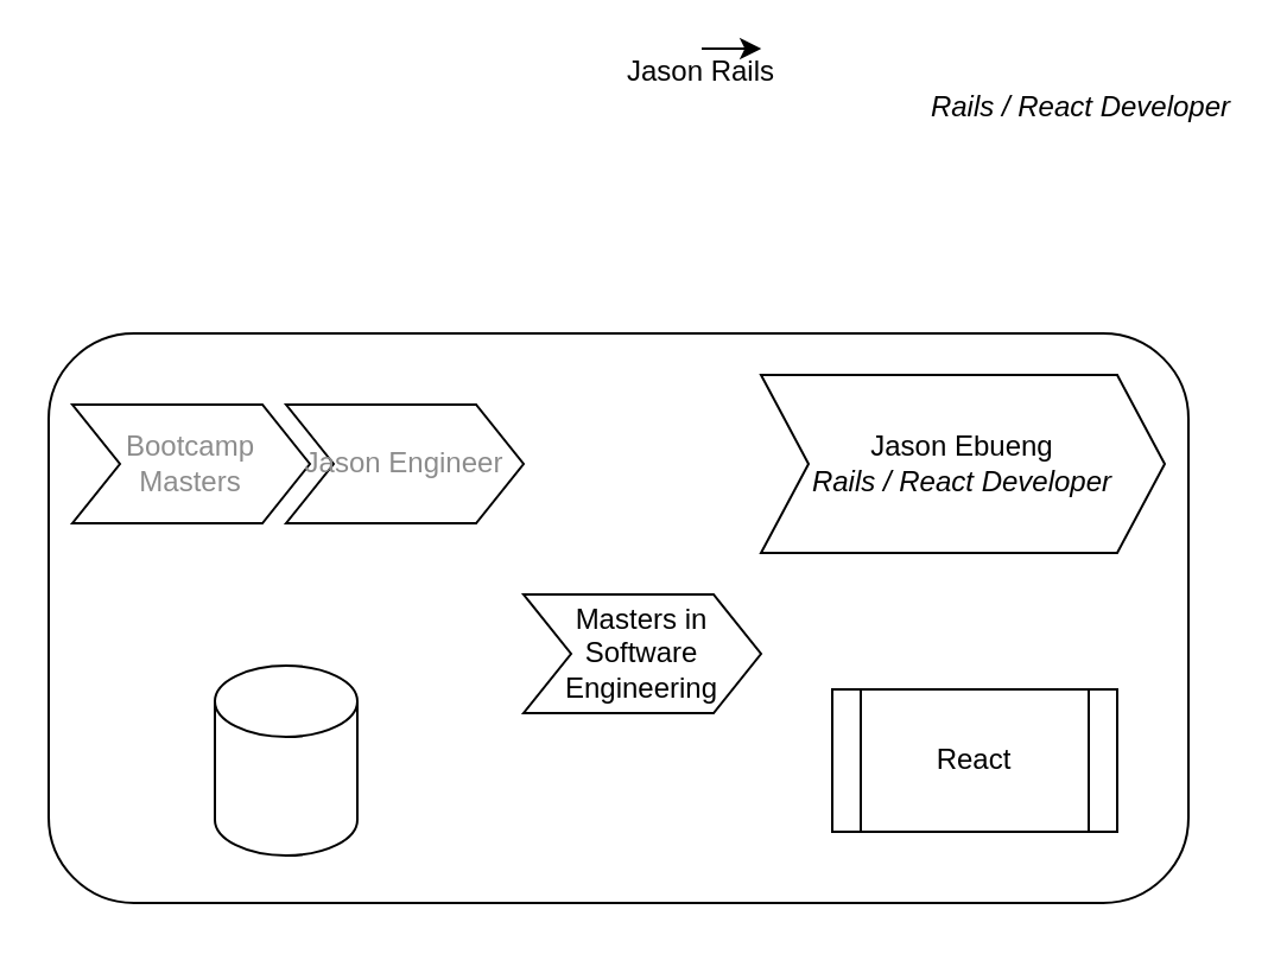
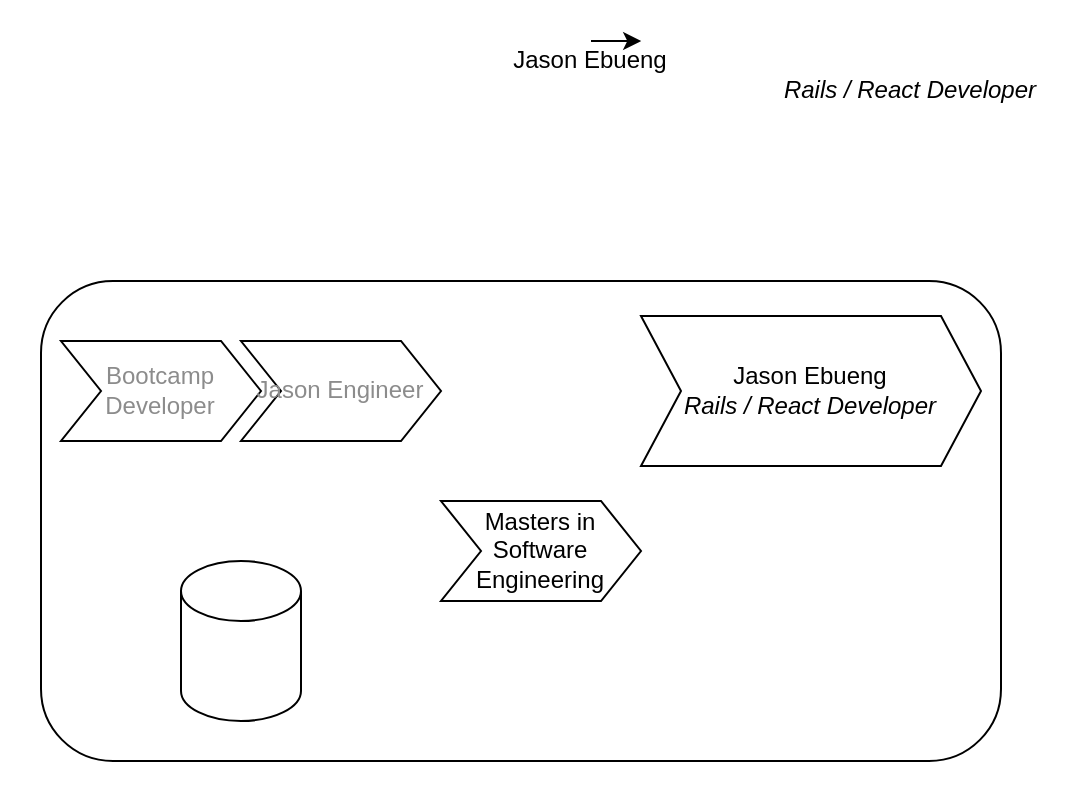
  <mxCell id="0" />
  <mxCell id="1" parent="0" />
  <mxCell id="2" value="" style="rounded=1;whiteSpace=wrap;html=1;" vertex="1" parent="1"><mxGeometry x="20" y="140" width="480" height="240" as="geometry" /></mxCell>
- <mxCell id="3" value="Jason Rails&lt;br&gt;" style="text;html=1;strokeColor=none;fillColor=none;align=center;verticalAlign=middle;whiteSpace=wrap;rounded=0;" vertex="1" parent="1"><mxGeometry x="140" y="20" width="310" height="20" as="geometry" /></mxCell>
+ <mxCell id="3" value="Jason Ebueng&lt;br&gt;" style="text;html=1;strokeColor=none;fillColor=none;align=center;verticalAlign=middle;whiteSpace=wrap;rounded=0;" vertex="1" parent="1"><mxGeometry x="140" y="20" width="310" height="20" as="geometry" /></mxCell>
  <mxCell id="4" value="&lt;i&gt;Rails / React Developer&lt;/i&gt;" style="text;html=1;strokeColor=none;fillColor=none;align=center;verticalAlign=middle;whiteSpace=wrap;rounded=0;" vertex="1" parent="1"><mxGeometry x="390" y="30" width="130" height="30" as="geometry" /></mxCell>
- <mxCell id="5" value="React&lt;br&gt;" style="shape=process;whiteSpace=wrap;html=1;backgroundOutline=1;" vertex="1" parent="1"><mxGeometry x="350" y="290" width="120" height="60" as="geometry" /></mxCell>
- <mxCell id="6" value="Bootcamp Masters" style="shape=step;perimeter=stepPerimeter;whiteSpace=wrap;html=1;fixedSize=1;fontColor=#8C8C8C;" vertex="1" parent="1"><mxGeometry x="30" y="170" width="100" height="50" as="geometry" /></mxCell>
+ <mxCell id="6" value="Bootcamp Developer" style="shape=step;perimeter=stepPerimeter;whiteSpace=wrap;html=1;fixedSize=1;fontColor=#8C8C8C;" vertex="1" parent="1"><mxGeometry x="30" y="170" width="100" height="50" as="geometry" /></mxCell>
  <mxCell id="7" value="Jason Engineer&lt;br&gt;" style="shape=step;perimeter=stepPerimeter;whiteSpace=wrap;html=1;fixedSize=1;fontColor=#8C8C8C;" vertex="1" parent="1"><mxGeometry x="120" y="170" width="100" height="50" as="geometry" /></mxCell>
  <mxCell id="8" value="Masters in Software Engineering&lt;br&gt;" style="shape=step;perimeter=stepPerimeter;whiteSpace=wrap;html=1;fixedSize=1;" vertex="1" parent="1"><mxGeometry x="220" y="250" width="100" height="50" as="geometry" /></mxCell>
  <mxCell id="9" value="Jason Ebueng&lt;br&gt;&lt;i&gt;Rails / React Developer&lt;/i&gt;" style="shape=step;perimeter=stepPerimeter;whiteSpace=wrap;html=1;fixedSize=1;" vertex="1" parent="1"><mxGeometry x="320" y="157.5" width="170" height="75" as="geometry" /></mxCell>
  <mxCell id="10" style="edgeStyle=orthogonalEdgeStyle;rounded=0;orthogonalLoop=1;jettySize=auto;html=1;exitX=0.5;exitY=0;exitDx=0;exitDy=0;entryX=0.581;entryY=0;entryDx=0;entryDy=0;entryPerimeter=0;fontColor=#8C8C8C;" edge="1" parent="1" source="3" target="3"><mxGeometry relative="1" as="geometry" /></mxCell>
  <mxCell id="11" value="" style="shape=cylinder3;whiteSpace=wrap;html=1;boundedLbl=1;backgroundOutline=1;size=15;fontColor=#8C8C8C;" vertex="1" parent="1"><mxGeometry x="90" y="280" width="60" height="80" as="geometry" /></mxCell>
